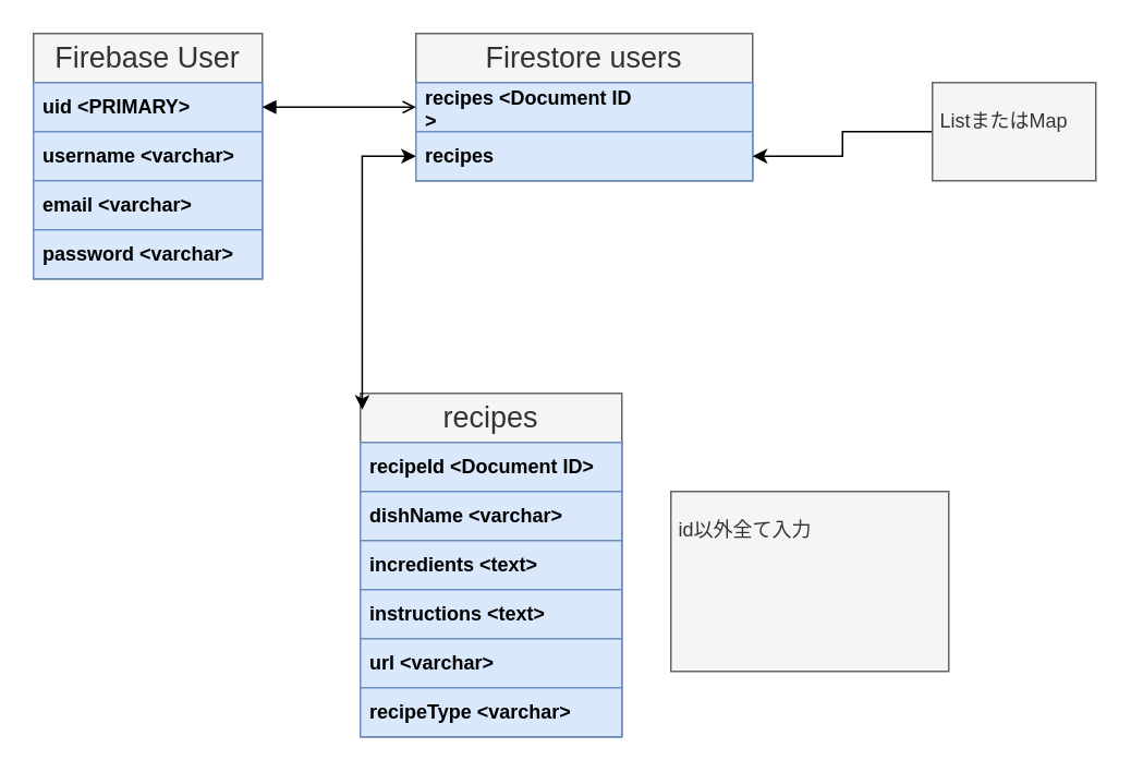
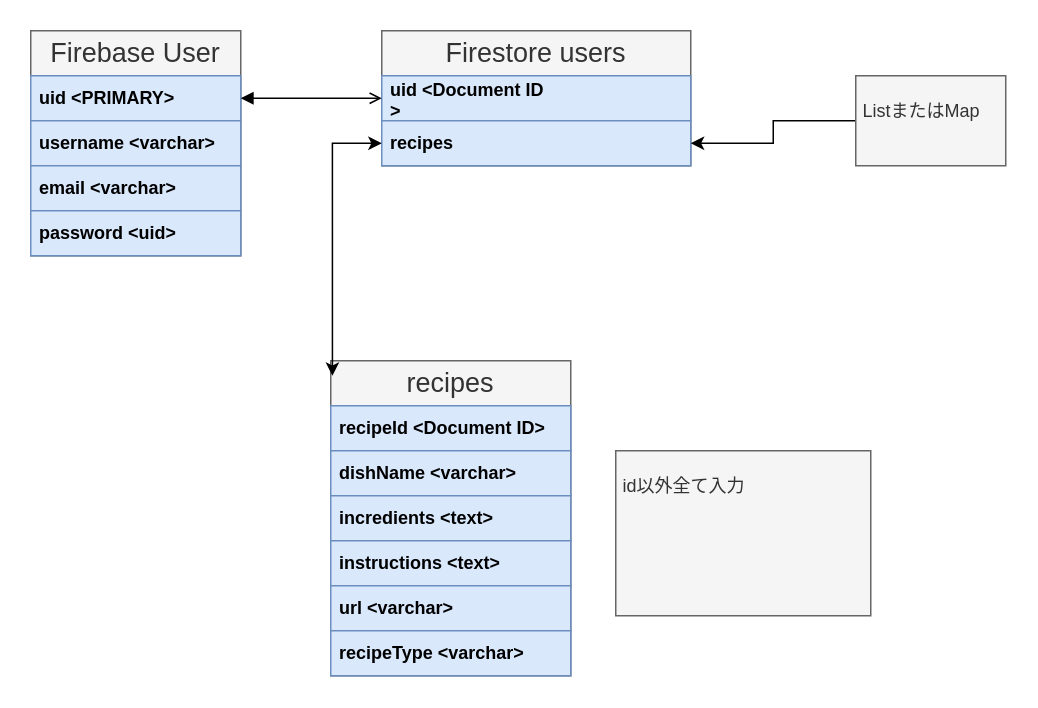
  <mxCell id="0" />
  <mxCell id="1" parent="0" />
  <mxCell id="2" value="&lt;font style=&quot;font-size: 18px;&quot;&gt;Firebase User&lt;/font&gt;" style="swimlane;fontStyle=0;childLayout=stackLayout;horizontal=1;startSize=30;horizontalStack=0;resizeParent=1;resizeParentMax=0;resizeLast=0;collapsible=1;marginBottom=0;whiteSpace=wrap;html=1;fillColor=#f5f5f5;fontColor=#333333;strokeColor=#666666;" parent="1" vertex="1"><mxGeometry x="20" y="20" width="140" height="150" as="geometry"><mxRectangle x="90" y="110" width="150" height="40" as="alternateBounds" /></mxGeometry></mxCell>
  <mxCell id="3" value="&lt;b&gt;uid &amp;lt;PRIMARY&amp;gt;&lt;/b&gt;" style="text;strokeColor=#6c8ebf;fillColor=#dae8fc;align=left;verticalAlign=middle;spacingLeft=4;spacingRight=4;overflow=hidden;points=[[0,0.5],[1,0.5]];portConstraint=eastwest;rotatable=0;whiteSpace=wrap;html=1;" parent="2" vertex="1"><mxGeometry y="30" width="140" height="30" as="geometry" /></mxCell>
  <mxCell id="4" value="&lt;b&gt;username &amp;lt;varchar&amp;gt;&lt;/b&gt;" style="text;strokeColor=#6c8ebf;fillColor=#dae8fc;align=left;verticalAlign=middle;spacingLeft=4;spacingRight=4;overflow=hidden;points=[[0,0.5],[1,0.5]];portConstraint=eastwest;rotatable=0;whiteSpace=wrap;html=1;" parent="2" vertex="1"><mxGeometry y="60" width="140" height="30" as="geometry" /></mxCell>
  <mxCell id="5" value="&lt;b&gt;email &amp;lt;varchar&amp;gt;&lt;/b&gt;" style="text;strokeColor=#6c8ebf;fillColor=#dae8fc;align=left;verticalAlign=middle;spacingLeft=4;spacingRight=4;overflow=hidden;points=[[0,0.5],[1,0.5]];portConstraint=eastwest;rotatable=0;whiteSpace=wrap;html=1;" parent="2" vertex="1"><mxGeometry y="90" width="140" height="30" as="geometry" /></mxCell>
- <mxCell id="6" value="&lt;b&gt;password&amp;nbsp;&lt;/b&gt;&lt;b style=&quot;border-color: var(--border-color);&quot;&gt;&amp;lt;varchar&amp;gt;&lt;/b&gt;" style="text;strokeColor=#6c8ebf;fillColor=#dae8fc;align=left;verticalAlign=middle;spacingLeft=4;spacingRight=4;overflow=hidden;points=[[0,0.5],[1,0.5]];portConstraint=eastwest;rotatable=0;whiteSpace=wrap;html=1;" parent="2" vertex="1"><mxGeometry y="120" width="140" height="30" as="geometry" /></mxCell>
+ <mxCell id="6" value="&lt;b&gt;password&amp;nbsp;&lt;/b&gt;&lt;b style=&quot;border-color: var(--border-color);&quot;&gt;&amp;lt;uid&amp;gt;&lt;/b&gt;" style="text;strokeColor=#6c8ebf;fillColor=#dae8fc;align=left;verticalAlign=middle;spacingLeft=4;spacingRight=4;overflow=hidden;points=[[0,0.5],[1,0.5]];portConstraint=eastwest;rotatable=0;whiteSpace=wrap;html=1;" parent="2" vertex="1"><mxGeometry y="120" width="140" height="30" as="geometry" /></mxCell>
  <mxCell id="7" value="&lt;font style=&quot;font-size: 18px;&quot;&gt;Firestore users&lt;/font&gt;" style="swimlane;fontStyle=0;childLayout=stackLayout;horizontal=1;startSize=30;horizontalStack=0;resizeParent=1;resizeParentMax=0;resizeLast=0;collapsible=1;marginBottom=0;whiteSpace=wrap;html=1;fillColor=#f5f5f5;fontColor=#333333;strokeColor=#666666;" parent="1" vertex="1"><mxGeometry x="254" y="20" width="206" height="90" as="geometry"><mxRectangle x="90" y="110" width="150" height="40" as="alternateBounds" /></mxGeometry></mxCell>
- <mxCell id="8" value="&lt;b&gt;recipes &amp;lt;&lt;/b&gt;&lt;b style=&quot;border-color: var(--border-color);&quot;&gt;Document ID&lt;/b&gt;&lt;b&gt;&lt;br&gt;&amp;gt;&lt;/b&gt;" style="text;strokeColor=#6c8ebf;fillColor=#dae8fc;align=left;verticalAlign=middle;spacingLeft=4;spacingRight=4;overflow=hidden;points=[[0,0.5],[1,0.5]];portConstraint=eastwest;rotatable=0;whiteSpace=wrap;html=1;" parent="7" vertex="1"><mxGeometry y="30" width="206" height="30" as="geometry" /></mxCell>
+ <mxCell id="8" value="&lt;b&gt;uid &amp;lt;&lt;/b&gt;&lt;b style=&quot;border-color: var(--border-color);&quot;&gt;Document ID&lt;/b&gt;&lt;b&gt;&lt;br&gt;&amp;gt;&lt;/b&gt;" style="text;strokeColor=#6c8ebf;fillColor=#dae8fc;align=left;verticalAlign=middle;spacingLeft=4;spacingRight=4;overflow=hidden;points=[[0,0.5],[1,0.5]];portConstraint=eastwest;rotatable=0;whiteSpace=wrap;html=1;" parent="7" vertex="1"><mxGeometry y="30" width="206" height="30" as="geometry" /></mxCell>
  <mxCell id="9" value="&lt;b&gt;recipes&amp;nbsp;&lt;/b&gt;" style="text;strokeColor=#6c8ebf;fillColor=#dae8fc;align=left;verticalAlign=middle;spacingLeft=4;spacingRight=4;overflow=hidden;points=[[0,0.5],[1,0.5]];portConstraint=eastwest;rotatable=0;whiteSpace=wrap;html=1;" parent="7" vertex="1"><mxGeometry y="60" width="206" height="30" as="geometry" /></mxCell>
  <mxCell id="10" style="edgeStyle=orthogonalEdgeStyle;rounded=0;orthogonalLoop=1;jettySize=auto;html=1;entryX=1;entryY=0.5;entryDx=0;entryDy=0;" parent="1" source="11" target="9" edge="1"><mxGeometry relative="1" as="geometry"><mxPoint x="400" y="100" as="targetPoint" /></mxGeometry></mxCell>
  <mxCell id="11" value="&lt;h1&gt;&lt;span style=&quot;background-color: initial; font-size: 12px; font-weight: normal;&quot;&gt;ListまたはMap&lt;/span&gt;&lt;br&gt;&lt;/h1&gt;" style="text;html=1;strokeColor=#666666;fillColor=#f5f5f5;spacing=5;spacingTop=-20;whiteSpace=wrap;overflow=hidden;rounded=0;fontColor=#333333;" parent="1" vertex="1"><mxGeometry x="570" y="50" width="100" height="60" as="geometry" /></mxCell>
  <mxCell id="12" style="edgeStyle=orthogonalEdgeStyle;rounded=0;orthogonalLoop=1;jettySize=auto;html=1;entryX=0;entryY=0.5;entryDx=0;entryDy=0;endArrow=open;endFill=1;strokeWidth=1;startArrow=block;startFill=1;" parent="1" source="3" target="8" edge="1"><mxGeometry relative="1" as="geometry" /></mxCell>
  <mxCell id="13" value="&lt;span style=&quot;font-size: 18px;&quot;&gt;recipes&lt;/span&gt;" style="swimlane;fontStyle=0;childLayout=stackLayout;horizontal=1;startSize=30;horizontalStack=0;resizeParent=1;resizeParentMax=0;resizeLast=0;collapsible=1;marginBottom=0;whiteSpace=wrap;html=1;fillColor=#f5f5f5;fontColor=#333333;strokeColor=#666666;" parent="1" vertex="1"><mxGeometry x="220" y="240" width="160" height="210" as="geometry"><mxRectangle x="90" y="110" width="150" height="40" as="alternateBounds" /></mxGeometry></mxCell>
  <mxCell id="14" value="&lt;b&gt;recipeId &amp;lt;Document ID&amp;gt;&lt;/b&gt;" style="text;strokeColor=#6c8ebf;fillColor=#dae8fc;align=left;verticalAlign=middle;spacingLeft=4;spacingRight=4;overflow=hidden;points=[[0,0.5],[1,0.5]];portConstraint=eastwest;rotatable=0;whiteSpace=wrap;html=1;" parent="13" vertex="1"><mxGeometry y="30" width="160" height="30" as="geometry" /></mxCell>
  <mxCell id="15" value="&lt;b&gt;dishName &amp;lt;varchar&amp;gt;&lt;/b&gt;" style="text;strokeColor=#6c8ebf;fillColor=#dae8fc;align=left;verticalAlign=middle;spacingLeft=4;spacingRight=4;overflow=hidden;points=[[0,0.5],[1,0.5]];portConstraint=eastwest;rotatable=0;whiteSpace=wrap;html=1;" parent="13" vertex="1"><mxGeometry y="60" width="160" height="30" as="geometry" /></mxCell>
  <mxCell id="16" value="&lt;b&gt;incredients &amp;lt;text&amp;gt;&lt;/b&gt;" style="text;strokeColor=#6c8ebf;fillColor=#dae8fc;align=left;verticalAlign=middle;spacingLeft=4;spacingRight=4;overflow=hidden;points=[[0,0.5],[1,0.5]];portConstraint=eastwest;rotatable=0;whiteSpace=wrap;html=1;" parent="13" vertex="1"><mxGeometry y="90" width="160" height="30" as="geometry" /></mxCell>
  <mxCell id="17" value="&lt;b&gt;instructions &amp;lt;text&amp;gt;&lt;/b&gt;" style="text;strokeColor=#6c8ebf;fillColor=#dae8fc;align=left;verticalAlign=middle;spacingLeft=4;spacingRight=4;overflow=hidden;points=[[0,0.5],[1,0.5]];portConstraint=eastwest;rotatable=0;whiteSpace=wrap;html=1;" parent="13" vertex="1"><mxGeometry y="120" width="160" height="30" as="geometry" /></mxCell>
  <mxCell id="18" value="&lt;b&gt;url &amp;lt;varchar&amp;gt;&lt;/b&gt;" style="text;strokeColor=#6c8ebf;fillColor=#dae8fc;align=left;verticalAlign=middle;spacingLeft=4;spacingRight=4;overflow=hidden;points=[[0,0.5],[1,0.5]];portConstraint=eastwest;rotatable=0;whiteSpace=wrap;html=1;" parent="13" vertex="1"><mxGeometry y="150" width="160" height="30" as="geometry" /></mxCell>
  <mxCell id="19" value="&lt;b&gt;recipeType &amp;lt;varchar&amp;gt;&lt;/b&gt;" style="text;strokeColor=#6c8ebf;fillColor=#dae8fc;align=left;verticalAlign=middle;spacingLeft=4;spacingRight=4;overflow=hidden;points=[[0,0.5],[1,0.5]];portConstraint=eastwest;rotatable=0;whiteSpace=wrap;html=1;" parent="13" vertex="1"><mxGeometry y="180" width="160" height="30" as="geometry" /></mxCell>
  <mxCell id="20" style="edgeStyle=orthogonalEdgeStyle;rounded=0;orthogonalLoop=1;jettySize=auto;html=1;exitX=0;exitY=0.5;exitDx=0;exitDy=0;entryX=0.007;entryY=0.048;entryDx=0;entryDy=0;entryPerimeter=0;startArrow=classic;startFill=1;" parent="1" source="9" target="13" edge="1"><mxGeometry relative="1" as="geometry" /></mxCell>
  <mxCell id="21" value="&lt;h1&gt;&lt;span style=&quot;font-size: 12px; font-weight: 400;&quot;&gt;id以外全て入力&lt;/span&gt;&lt;/h1&gt;" style="text;html=1;strokeColor=#666666;fillColor=#f5f5f5;spacing=5;spacingTop=-20;whiteSpace=wrap;overflow=hidden;rounded=0;fontColor=#333333;" parent="1" vertex="1"><mxGeometry x="410" y="300" width="170" height="110" as="geometry" /></mxCell>
